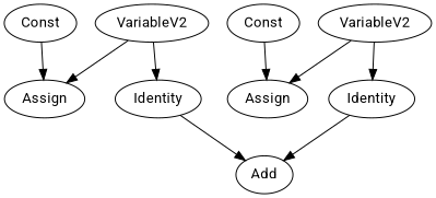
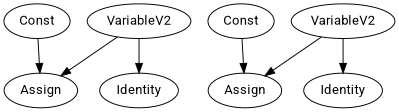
  digraph {
    fontname=Roboto
    node [fontname=Roboto]
    edge [fontname=Roboto]
    n1 [label=Const]
    n2 [label=Assign]
    n3 [label=VariableV2]
    n4 [label=Identity]
-   n5 [label=Add]
    n6 [label=Const]
    n7 [label=Assign]
    n8 [label=VariableV2]
    n9 [label=Identity]
    n1 -> n2
    n3 -> n2
    n3 -> n4
-   n4 -> n5
    n6 -> n7
    n8 -> n7
    n8 -> n9
-   n9 -> n5
  }
